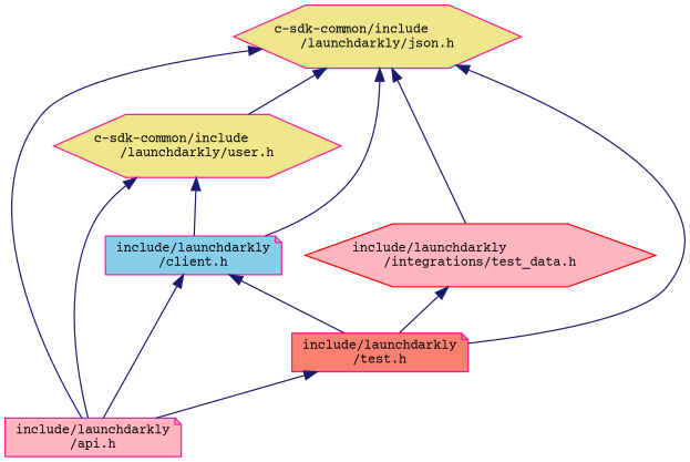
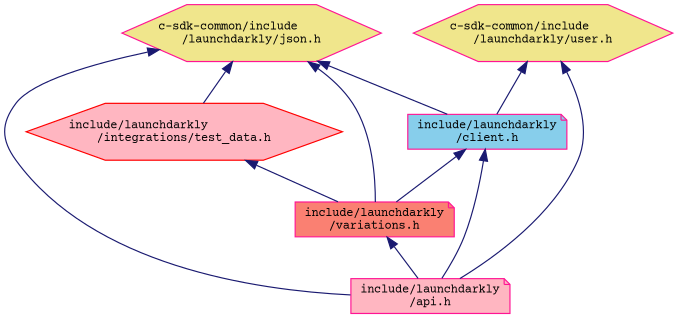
  digraph {
    fontname="Courier Prime"
    node [color=deeppink fillcolor=khaki fontname="Courier Prime" fontsize=10 shape=hexagon style=filled]
    edge [color=midnightblue dir=back fontname="Courier Prime" fontsize=10 labelfontname=Helvetica labelfontsize=10 style=solid]
    n1 [fontcolor=black height=0.2 label="c-sdk-common/include\l/launchdarkly/json.h" width=0.4]
    n2 [fillcolor=skyblue height=0.2 label="include/launchdarkly\l/client.h" shape=note width=0.4]
    n3 [fillcolor=lightpink height=0.2 label="include/launchdarkly\l/api.h" shape=note width=0.4]
-   n4 [fillcolor=salmon height=0.2 label="include/launchdarkly\l/test.h" shape=note width=0.4]
+   n4 [fillcolor=salmon height=0.2 label="include/launchdarkly\l/variations.h" shape=note width=0.4]
    n5 [height=0.2 label="c-sdk-common/include\l/launchdarkly/user.h" width=0.4]
    n6 [color=red fillcolor=lightpink height=0.2 label="include/launchdarkly\l/integrations/test_data.h" width=0.4]
    n1 -> n2
    n1 -> n3
    n1 -> n4
-   n1 -> n5
    n1 -> n6
    n2 -> n3
    n2 -> n4
    n4 -> n3
    n5 -> n2
    n5 -> n3
    n6 -> n4
  }
